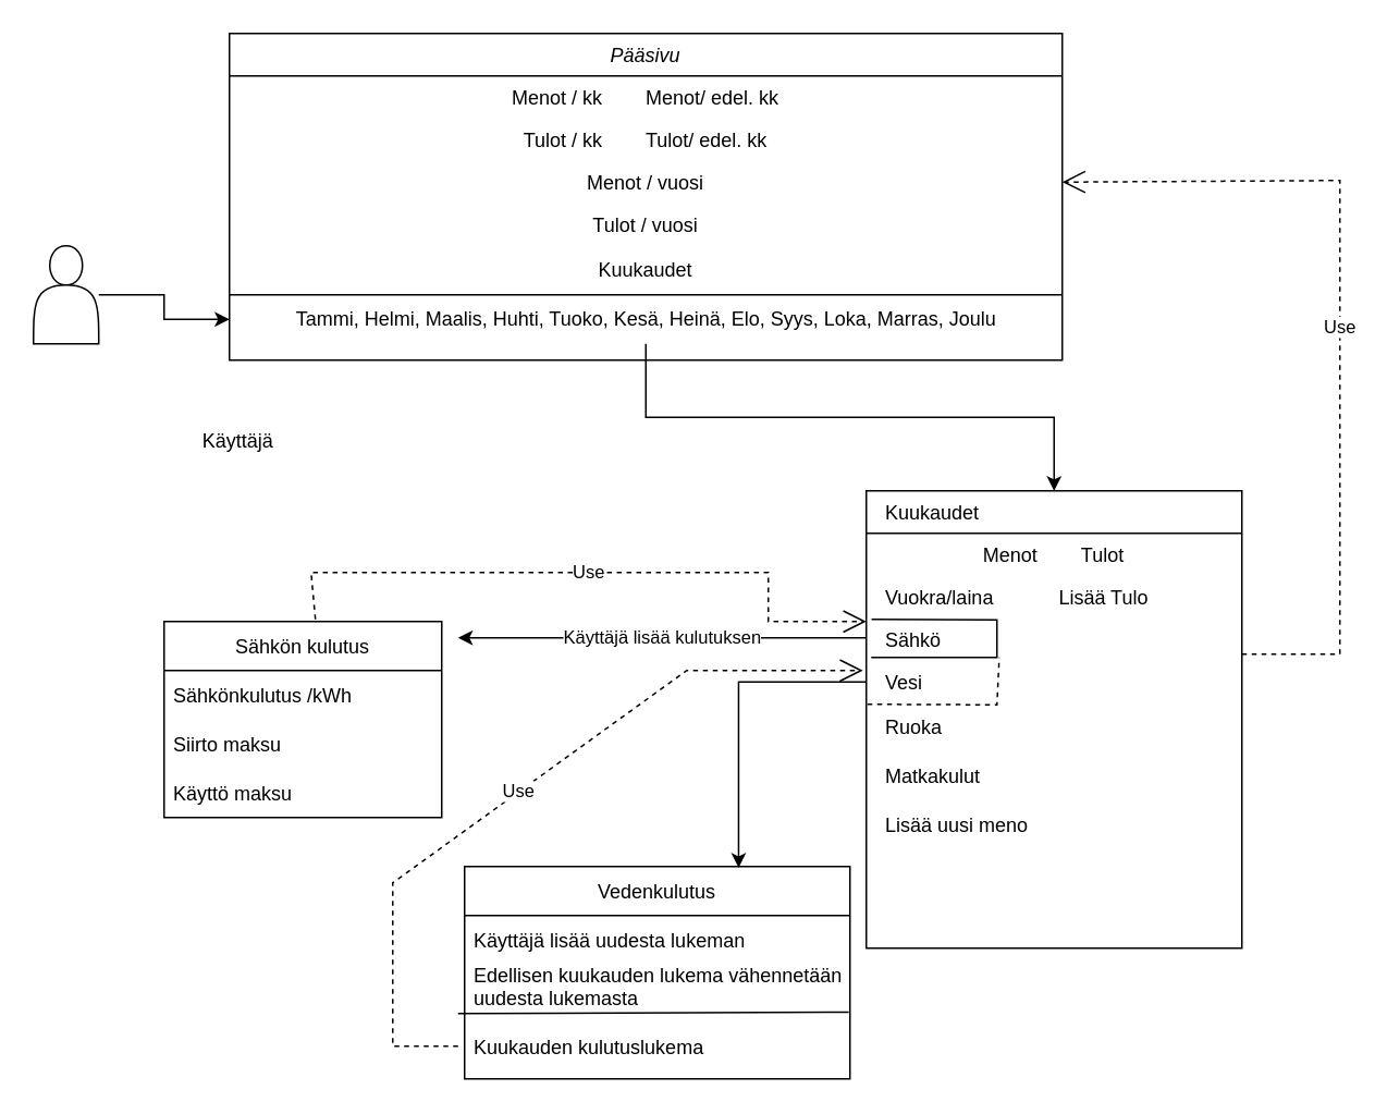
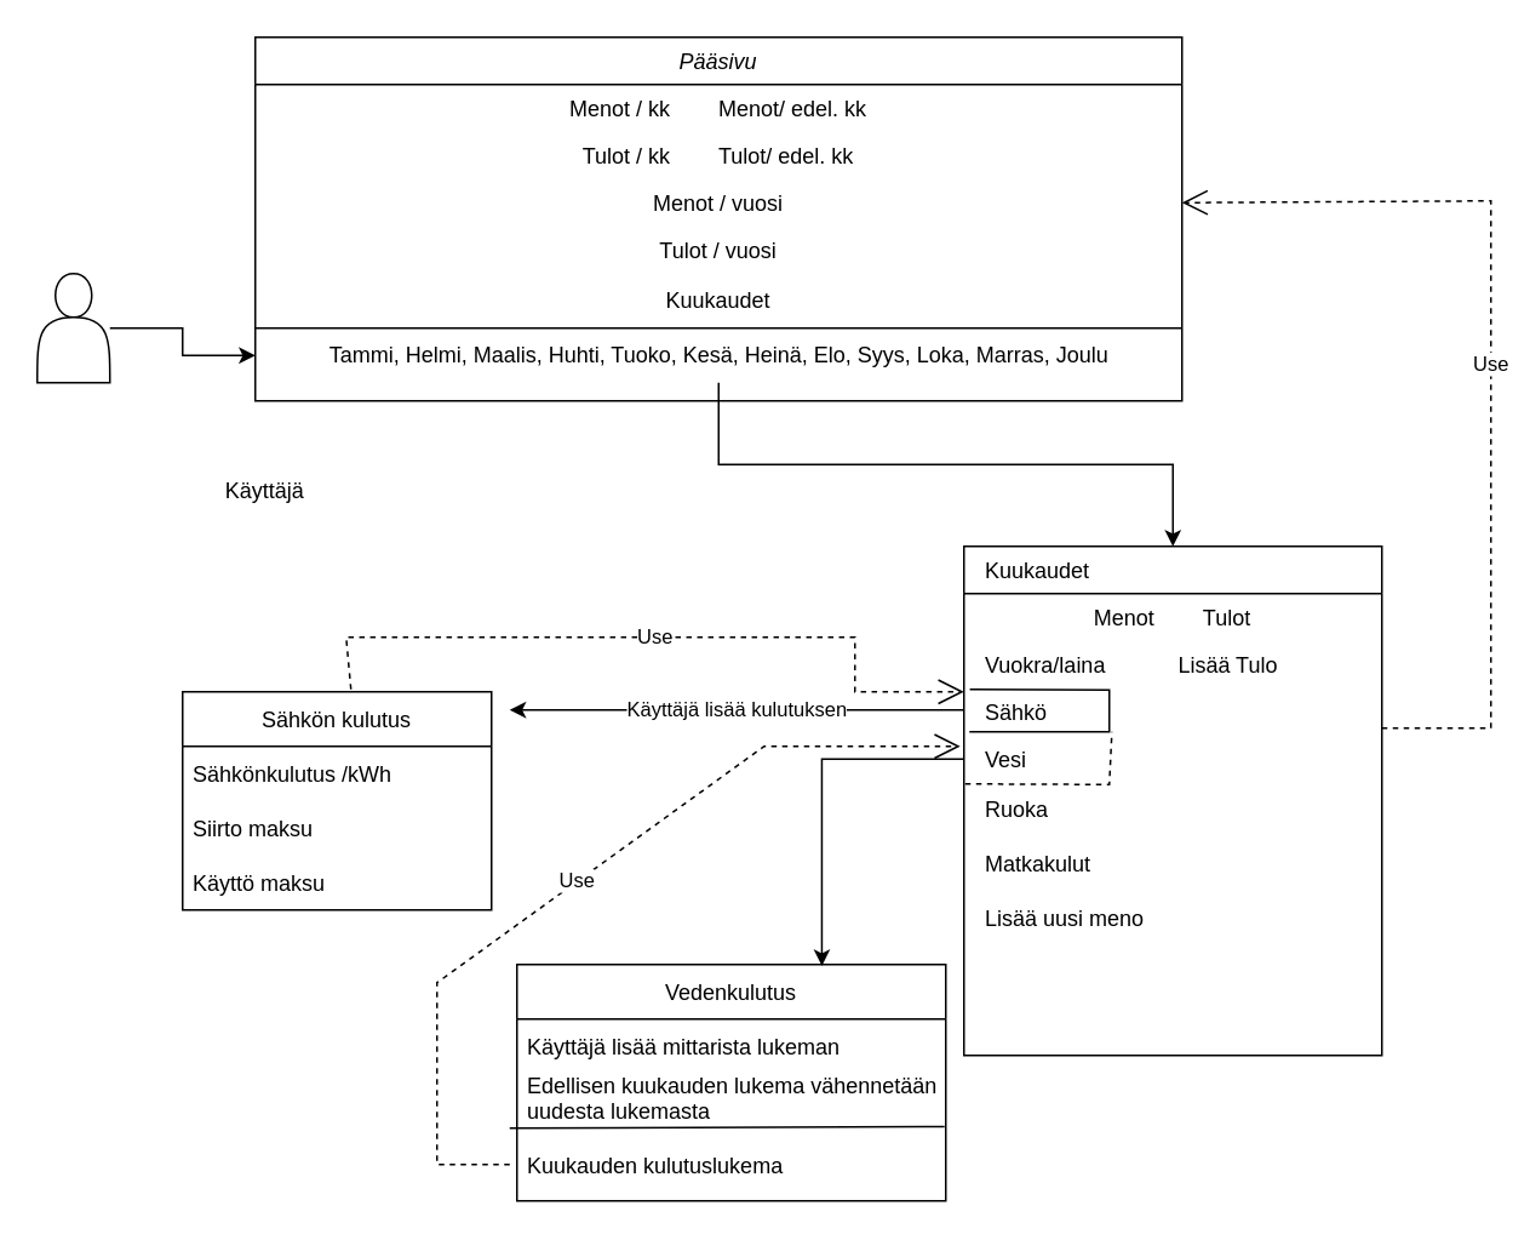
  <mxCell id="0" />
  <mxCell id="1" parent="0" />
  <mxCell id="2" value="Pääsivu" style="swimlane;fontStyle=2;align=center;verticalAlign=top;childLayout=stackLayout;horizontal=1;startSize=26;horizontalStack=0;resizeParent=1;resizeLast=0;collapsible=1;marginBottom=0;rounded=0;shadow=0;strokeWidth=1;" parent="1" vertex="1"><mxGeometry x="140" y="20" width="510" height="200" as="geometry"><mxRectangle x="130" y="50" width="160" height="26" as="alternateBounds" /></mxGeometry></mxCell>
  <mxCell id="3" value="Menot / kk        Menot/ edel. kk&#10;" style="text;align=center;verticalAlign=top;spacingLeft=4;spacingRight=4;overflow=hidden;rotatable=0;points=[[0,0.5],[1,0.5]];portConstraint=eastwest;" parent="2" vertex="1"><mxGeometry y="26" width="510" height="26" as="geometry" /></mxCell>
  <mxCell id="4" value="Tulot / kk        Tulot/ edel. kk" style="text;align=center;verticalAlign=top;spacingLeft=4;spacingRight=4;overflow=hidden;rotatable=0;points=[[0,0.5],[1,0.5]];portConstraint=eastwest;rounded=0;shadow=0;html=0;" parent="2" vertex="1"><mxGeometry y="52" width="510" height="26" as="geometry" /></mxCell>
  <mxCell id="5" value="Menot / vuosi" style="text;align=center;verticalAlign=top;spacingLeft=4;spacingRight=4;overflow=hidden;rotatable=0;points=[[0,0.5],[1,0.5]];portConstraint=eastwest;rounded=0;shadow=0;html=0;" parent="2" vertex="1"><mxGeometry y="78" width="510" height="26" as="geometry" /></mxCell>
  <mxCell id="6" value="Tulot / vuosi" style="text;align=center;verticalAlign=top;spacingLeft=4;spacingRight=4;overflow=hidden;rotatable=0;points=[[0,0.5],[1,0.5]];portConstraint=eastwest;" parent="2" vertex="1"><mxGeometry y="104" width="510" height="26" as="geometry" /></mxCell>
  <mxCell id="7" value="Kuukaudet" style="text;html=1;strokeColor=none;fillColor=none;align=center;verticalAlign=middle;whiteSpace=wrap;rounded=0;" vertex="1" parent="2"><mxGeometry y="130" width="510" height="30" as="geometry" /></mxCell>
  <mxCell id="8" value="" style="endArrow=none;html=1;rounded=0;exitX=0;exitY=1;exitDx=0;exitDy=0;entryX=1;entryY=1;entryDx=0;entryDy=0;" edge="1" parent="2" source="7" target="7"><mxGeometry width="50" height="50" relative="1" as="geometry"><mxPoint x="40" y="160" as="sourcePoint" /><mxPoint x="150" y="160" as="targetPoint" /><Array as="points"><mxPoint x="90" y="160" /></Array></mxGeometry></mxCell>
  <mxCell id="9" value="Tammi, Helmi, Maalis, Huhti, Tuoko, Kesä, Heinä, Elo, Syys, Loka, Marras, Joulu" style="text;html=1;align=center;verticalAlign=middle;resizable=0;points=[];autosize=1;strokeColor=none;fillColor=none;" vertex="1" parent="2"><mxGeometry y="160" width="510" height="30" as="geometry" /></mxCell>
  <mxCell id="10" value="Kuukaudet" style="swimlane;fontStyle=0;align=left;verticalAlign=top;childLayout=stackLayout;horizontal=1;startSize=26;horizontalStack=0;resizeParent=1;resizeLast=0;collapsible=1;marginBottom=0;rounded=0;shadow=0;strokeWidth=1;spacingLeft=10;" parent="1" vertex="1"><mxGeometry x="530" y="300" width="230" height="280" as="geometry"><mxRectangle x="140" y="350" width="160" height="26" as="alternateBounds" /></mxGeometry></mxCell>
  <mxCell id="11" value="Menot        Tulot&#10;&#10;" style="text;align=center;verticalAlign=top;spacingLeft=4;spacingRight=4;overflow=hidden;rotatable=0;points=[[0,0.5],[1,0.5]];portConstraint=eastwest;" parent="10" vertex="1"><mxGeometry y="26" width="230" height="26" as="geometry" /></mxCell>
  <mxCell id="12" value="Vuokra/laina            Lisää Tulo" style="text;align=left;verticalAlign=top;spacingLeft=10;spacingRight=4;overflow=hidden;rotatable=0;points=[[0,0.5],[1,0.5]];portConstraint=eastwest;rounded=0;shadow=0;html=0;" parent="10" vertex="1"><mxGeometry y="52" width="230" height="26" as="geometry" /></mxCell>
  <mxCell id="13" value="Käyttäjä lisää kulutuksen" style="endArrow=classic;html=1;rounded=0;" edge="1" parent="10"><mxGeometry relative="1" as="geometry"><mxPoint y="90" as="sourcePoint" /><mxPoint x="-250" y="90" as="targetPoint" /></mxGeometry></mxCell>
  <mxCell id="14" value="Sähkö" style="text;align=left;verticalAlign=top;spacingLeft=10;spacingRight=4;overflow=hidden;rotatable=0;points=[[0,0.5],[1,0.5]];portConstraint=eastwest;fontStyle=0" parent="10" vertex="1"><mxGeometry y="78" width="230" height="26" as="geometry" /></mxCell>
  <mxCell id="15" value="" style="endArrow=none;html=1;rounded=0;exitX=0.014;exitY=0.026;exitDx=0;exitDy=0;exitPerimeter=0;" edge="1" parent="10" source="14"><mxGeometry width="50" height="50" relative="1" as="geometry"><mxPoint x="20" y="150" as="sourcePoint" /><mxPoint x="3" y="102" as="targetPoint" /><Array as="points"><mxPoint x="80" y="79" /><mxPoint x="80" y="102" /></Array></mxGeometry></mxCell>
  <mxCell id="16" value="Vesi&#10;" style="text;align=left;verticalAlign=top;spacingLeft=10;spacingRight=4;overflow=hidden;rotatable=0;points=[[0,0.5],[1,0.5]];portConstraint=eastwest;" parent="10" vertex="1"><mxGeometry y="104" width="230" height="26" as="geometry" /></mxCell>
  <mxCell id="17" value="" style="endArrow=none;html=1;rounded=0;exitX=0.003;exitY=0.022;exitDx=0;exitDy=0;exitPerimeter=0;entryX=0.354;entryY=-0.077;entryDx=0;entryDy=0;entryPerimeter=0;dashed=1;" edge="1" parent="10" source="18" target="16"><mxGeometry width="50" height="50" relative="1" as="geometry"><mxPoint y="180" as="sourcePoint" /><mxPoint x="50" y="130" as="targetPoint" /><Array as="points"><mxPoint x="80" y="131" /></Array></mxGeometry></mxCell>
  <mxCell id="18" value="Ruoka&lt;br&gt;" style="text;html=1;align=left;verticalAlign=middle;resizable=0;points=[];autosize=1;strokeColor=none;fillColor=none;spacingLeft=10;" vertex="1" parent="10"><mxGeometry y="130" width="230" height="30" as="geometry" /></mxCell>
  <mxCell id="19" value="Matkakulut" style="text;html=1;align=left;verticalAlign=middle;resizable=0;points=[];autosize=1;strokeColor=none;fillColor=none;spacingLeft=10;" vertex="1" parent="10"><mxGeometry y="160" width="230" height="30" as="geometry" /></mxCell>
  <mxCell id="20" value="Lisää uusi meno" style="text;html=1;align=left;verticalAlign=middle;resizable=0;points=[];autosize=1;strokeColor=none;fillColor=none;spacingLeft=10;" vertex="1" parent="10"><mxGeometry y="190" width="230" height="30" as="geometry" /></mxCell>
  <mxCell id="21" style="edgeStyle=orthogonalEdgeStyle;rounded=0;orthogonalLoop=1;jettySize=auto;html=1;" edge="1" parent="1" source="22" target="9"><mxGeometry relative="1" as="geometry" /></mxCell>
  <mxCell id="22" value="" style="shape=actor;whiteSpace=wrap;html=1;" vertex="1" parent="1"><mxGeometry x="20" y="150" width="40" height="60" as="geometry" /></mxCell>
  <mxCell id="23" value="Käyttäjä" style="text;html=1;align=center;verticalAlign=middle;resizable=0;points=[];autosize=1;strokeColor=none;fillColor=none;" vertex="1" parent="1"><mxGeometry x="110" y="255" width="70" height="30" as="geometry" /></mxCell>
  <mxCell id="24" style="edgeStyle=orthogonalEdgeStyle;rounded=0;orthogonalLoop=1;jettySize=auto;html=1;entryX=0.5;entryY=0;entryDx=0;entryDy=0;" edge="1" parent="1" source="9" target="10"><mxGeometry relative="1" as="geometry" /></mxCell>
  <mxCell id="25" value="Sähkön kulutus" style="swimlane;fontStyle=0;childLayout=stackLayout;horizontal=1;startSize=30;horizontalStack=0;resizeParent=1;resizeParentMax=0;resizeLast=0;collapsible=1;marginBottom=0;" vertex="1" parent="1"><mxGeometry x="100" y="380" width="170" height="120" as="geometry" /></mxCell>
  <mxCell id="26" value="Sähkönkulutus /kWh" style="text;strokeColor=none;fillColor=none;align=left;verticalAlign=middle;spacingLeft=4;spacingRight=4;overflow=hidden;points=[[0,0.5],[1,0.5]];portConstraint=eastwest;rotatable=0;" vertex="1" parent="25"><mxGeometry y="30" width="170" height="30" as="geometry" /></mxCell>
  <mxCell id="27" value="Siirto maksu" style="text;strokeColor=none;fillColor=none;align=left;verticalAlign=middle;spacingLeft=4;spacingRight=4;overflow=hidden;points=[[0,0.5],[1,0.5]];portConstraint=eastwest;rotatable=0;" vertex="1" parent="25"><mxGeometry y="60" width="170" height="30" as="geometry" /></mxCell>
  <mxCell id="28" value="Käyttö maksu" style="text;strokeColor=none;fillColor=none;align=left;verticalAlign=middle;spacingLeft=4;spacingRight=4;overflow=hidden;points=[[0,0.5],[1,0.5]];portConstraint=eastwest;rotatable=0;" vertex="1" parent="25"><mxGeometry y="90" width="170" height="30" as="geometry" /></mxCell>
  <mxCell id="29" value="Vedenkulutus" style="swimlane;fontStyle=0;childLayout=stackLayout;horizontal=1;startSize=30;horizontalStack=0;resizeParent=1;resizeParentMax=0;resizeLast=0;collapsible=1;marginBottom=0;" vertex="1" parent="1"><mxGeometry x="284" y="530" width="236" height="130" as="geometry" /></mxCell>
- <mxCell id="30" value="Käyttäjä lisää uudesta lukeman" style="text;strokeColor=none;fillColor=none;align=left;verticalAlign=middle;spacingLeft=4;spacingRight=4;overflow=hidden;points=[[0,0.5],[1,0.5]];portConstraint=eastwest;rotatable=0;" vertex="1" parent="29"><mxGeometry y="30" width="236" height="30" as="geometry" /></mxCell>
+ <mxCell id="30" value="Käyttäjä lisää mittarista lukeman" style="text;strokeColor=none;fillColor=none;align=left;verticalAlign=middle;spacingLeft=4;spacingRight=4;overflow=hidden;points=[[0,0.5],[1,0.5]];portConstraint=eastwest;rotatable=0;" vertex="1" parent="29"><mxGeometry y="30" width="236" height="30" as="geometry" /></mxCell>
  <mxCell id="31" value="Edellisen kuukauden lukema vähennetään&#10;uudesta lukemasta" style="text;strokeColor=none;fillColor=none;align=left;verticalAlign=bottom;spacingLeft=4;spacingRight=4;overflow=hidden;points=[[0,0.5],[1,0.5]];portConstraint=eastwest;rotatable=0;" vertex="1" parent="29"><mxGeometry y="60" width="236" height="30" as="geometry" /></mxCell>
  <mxCell id="32" value="" style="endArrow=none;html=1;rounded=0;entryX=0.997;entryY=-0.022;entryDx=0;entryDy=0;entryPerimeter=0;" edge="1" parent="29" target="33"><mxGeometry width="50" height="50" relative="1" as="geometry"><mxPoint x="-4" y="90" as="sourcePoint" /><mxPoint x="46" y="40" as="targetPoint" /></mxGeometry></mxCell>
  <mxCell id="33" value="Kuukauden kulutuslukema" style="text;strokeColor=none;fillColor=none;align=left;verticalAlign=middle;spacingLeft=4;spacingRight=4;overflow=hidden;points=[[0,0.5],[1,0.5]];portConstraint=eastwest;rotatable=0;" vertex="1" parent="29"><mxGeometry y="90" width="236" height="40" as="geometry" /></mxCell>
  <mxCell id="34" style="edgeStyle=orthogonalEdgeStyle;rounded=0;orthogonalLoop=1;jettySize=auto;html=1;entryX=0.711;entryY=0.006;entryDx=0;entryDy=0;entryPerimeter=0;" edge="1" parent="1" source="16" target="29"><mxGeometry relative="1" as="geometry" /></mxCell>
  <mxCell id="35" value="Use" style="endArrow=open;endSize=12;dashed=1;html=1;rounded=0;entryX=1;entryY=0.5;entryDx=0;entryDy=0;" edge="1" parent="1" target="5"><mxGeometry width="160" relative="1" as="geometry"><mxPoint x="760" y="400" as="sourcePoint" /><mxPoint x="820" y="50" as="targetPoint" /><Array as="points"><mxPoint x="820" y="400" /><mxPoint x="820" y="110" /></Array></mxGeometry></mxCell>
  <mxCell id="36" value="Use" style="endArrow=open;endSize=12;dashed=1;html=1;rounded=0;exitX=0.545;exitY=-0.011;exitDx=0;exitDy=0;exitPerimeter=0;" edge="1" parent="1" source="25"><mxGeometry width="160" relative="1" as="geometry"><mxPoint x="190" y="370" as="sourcePoint" /><mxPoint x="530" y="380" as="targetPoint" /><Array as="points"><mxPoint x="190" y="350" /><mxPoint x="470" y="350" /><mxPoint x="470" y="380" /></Array></mxGeometry></mxCell>
  <mxCell id="37" value="Use" style="endArrow=open;endSize=12;dashed=1;html=1;rounded=0;entryX=-0.009;entryY=0.231;entryDx=0;entryDy=0;entryPerimeter=0;" edge="1" parent="1" target="16"><mxGeometry width="160" relative="1" as="geometry"><mxPoint x="280" y="640" as="sourcePoint" /><mxPoint x="440" y="400" as="targetPoint" /><Array as="points"><mxPoint x="240" y="640" /><mxPoint x="240" y="540" /><mxPoint x="420" y="410" /></Array></mxGeometry></mxCell>
